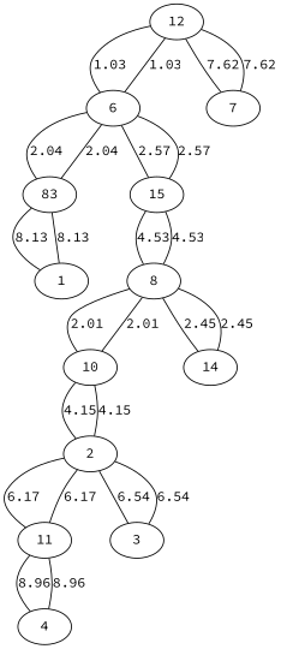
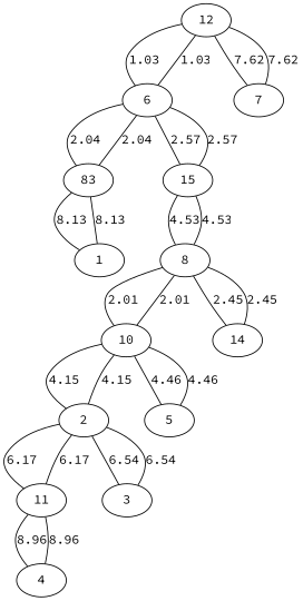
  graph {
    fontname="Source Code Pro"
    node [fontname="Source Code Pro"]
    edge [fontname="Source Code Pro"]
    12
    6
    7
    n4 [label=83]
    15
    1
    8
    10
    14
    2
+   5
    11
    3
    4
    12 -- 6 [label=1.03]
    12 -- 7 [label=7.62]
    6 -- 12 [label=1.03]
    6 -- n4 [label=2.04]
    6 -- 15 [label=2.57]
    7 -- 12 [label=7.62]
    n4 -- 6 [label=2.04]
    n4 -- 1 [label=8.13]
    15 -- 6 [label=2.57]
    15 -- 8 [label=4.53]
    1 -- n4 [label=8.13]
    8 -- 15 [label=4.53]
    8 -- 10 [label=2.01]
    8 -- 14 [label=2.45]
    10 -- 8 [label=2.01]
    10 -- 2 [label=4.15]
+   10 -- 5 [label=4.46]
    14 -- 8 [label=2.45]
    2 -- 10 [label=4.15]
    2 -- 11 [label=6.17]
    2 -- 3 [label=6.54]
+   5 -- 10 [label=4.46]
    11 -- 2 [label=6.17]
    11 -- 4 [label=8.96]
    3 -- 2 [label=6.54]
    4 -- 11 [label=8.96]
  }
